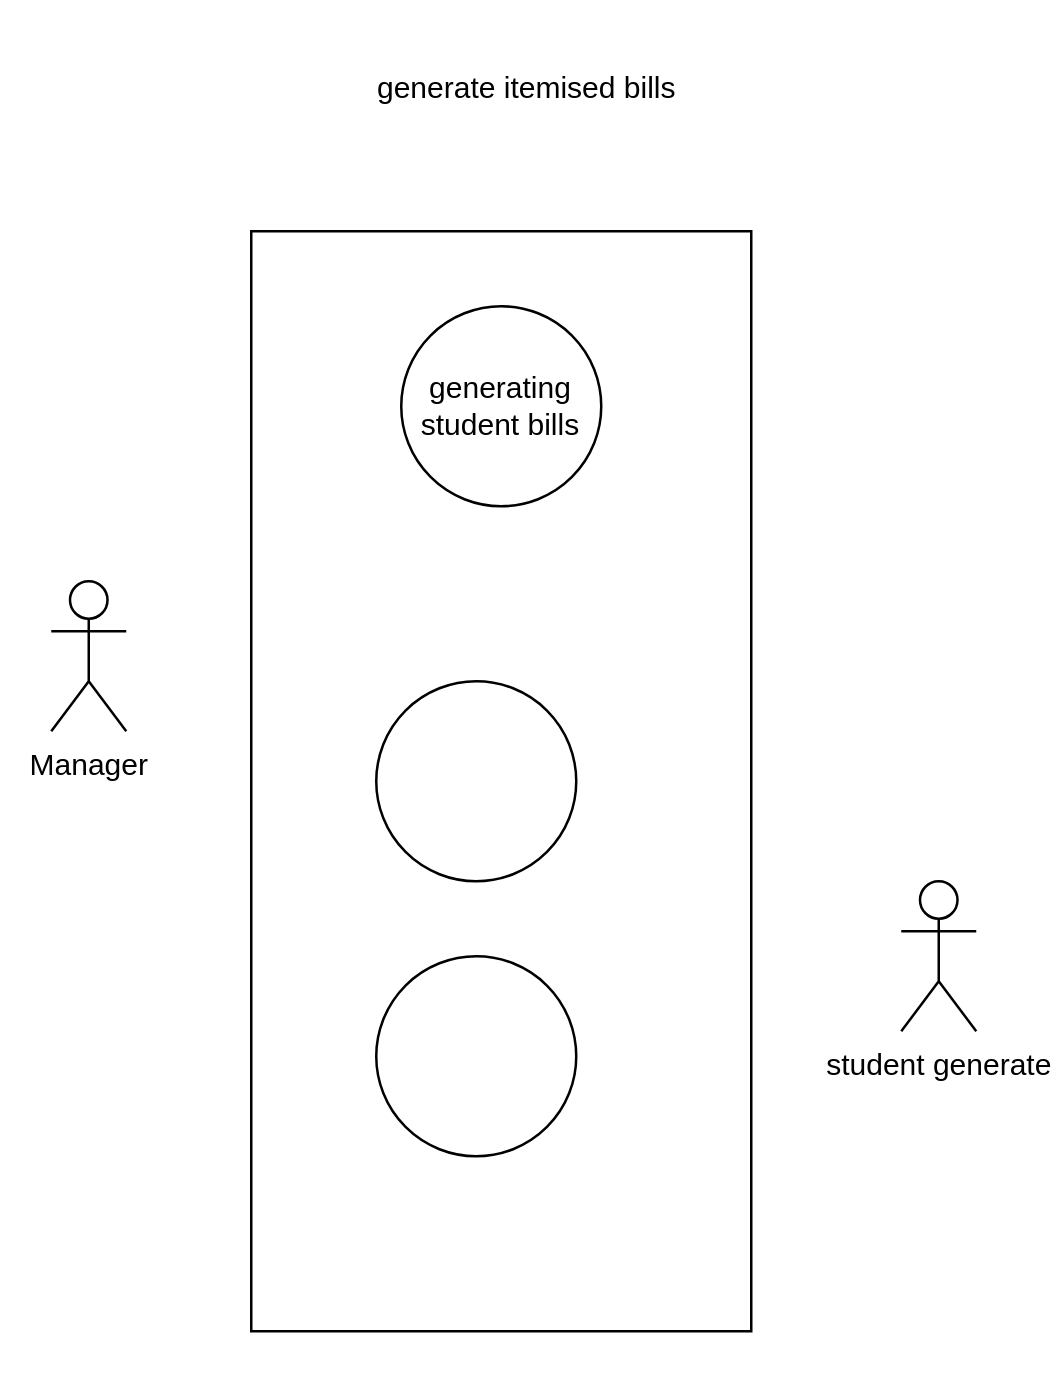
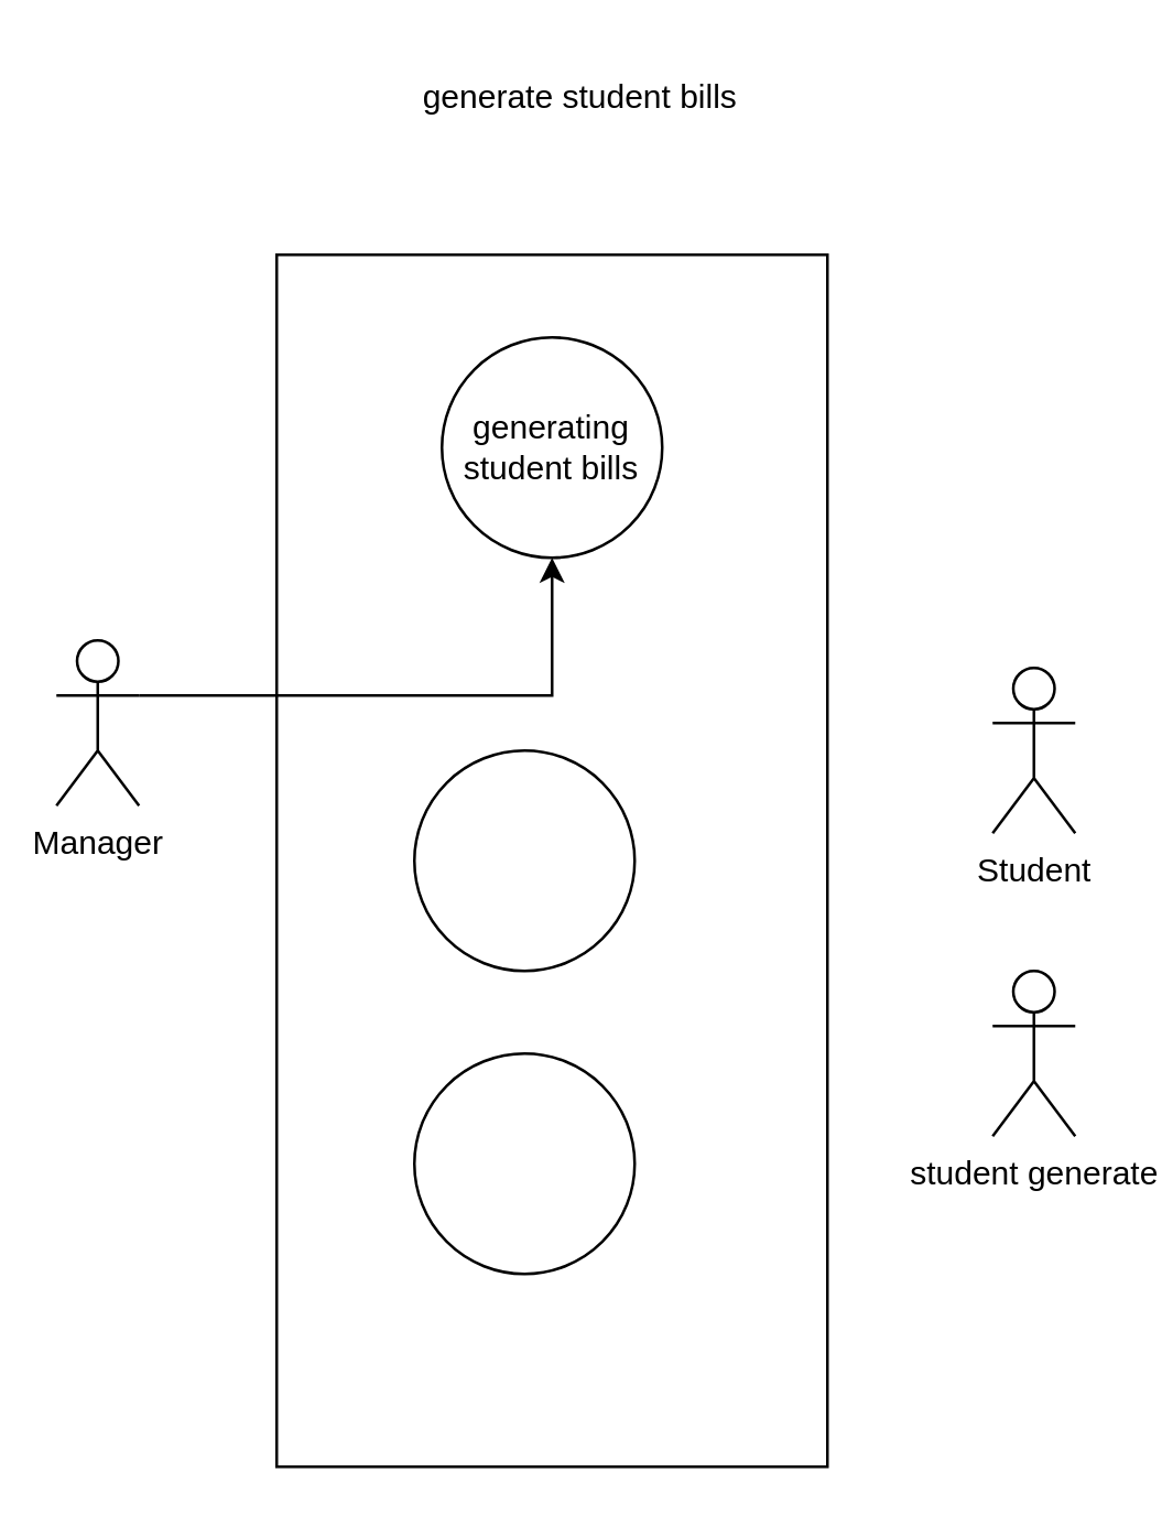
  <mxCell id="0" />
  <mxCell id="1" parent="0" />
  <mxCell id="2" value="" style="rounded=1;whiteSpace=wrap;html=1;" vertex="1" parent="1"><mxGeometry x="140" y="202" width="120" height="60" as="geometry" /></mxCell>
  <mxCell id="3" value="" style="rounded=0;whiteSpace=wrap;html=1;" vertex="1" parent="1"><mxGeometry x="100" y="92" width="200" height="440" as="geometry" /></mxCell>
+ <mxCell id="4" style="edgeStyle=orthogonalEdgeStyle;rounded=0;orthogonalLoop=1;jettySize=auto;html=1;exitX=1;exitY=0.333;exitDx=0;exitDy=0;exitPerimeter=0;" edge="1" parent="1" source="5" target="6"><mxGeometry relative="1" as="geometry" /></mxCell>
  <mxCell id="5" value="Manager" style="shape=umlActor;verticalLabelPosition=bottom;verticalAlign=top;html=1;outlineConnect=0;" vertex="1" parent="1"><mxGeometry x="20" y="232" width="30" height="60" as="geometry" /></mxCell>
  <mxCell id="6" value="generating student bills" style="ellipse;whiteSpace=wrap;html=1;aspect=fixed;" vertex="1" parent="1"><mxGeometry x="160" y="122" width="80" height="80" as="geometry" /></mxCell>
+ <mxCell id="7" value="Student" style="shape=umlActor;verticalLabelPosition=bottom;verticalAlign=top;html=1;outlineConnect=0;" vertex="1" parent="1"><mxGeometry x="360" y="242" width="30" height="60" as="geometry" /></mxCell>
  <mxCell id="8" value="" style="ellipse;whiteSpace=wrap;html=1;aspect=fixed;" vertex="1" parent="1"><mxGeometry x="150" y="272" width="80" height="80" as="geometry" /></mxCell>
  <mxCell id="9" value="" style="ellipse;whiteSpace=wrap;html=1;aspect=fixed;" vertex="1" parent="1"><mxGeometry x="150" y="382" width="80" height="80" as="geometry" /></mxCell>
- <mxCell id="10" value="generate itemised bills" style="text;html=1;align=center;verticalAlign=middle;resizable=0;points=[];autosize=1;strokeColor=none;fillColor=none;" vertex="1" parent="1"><mxGeometry x="140" y="20" width="140" height="30" as="geometry" /></mxCell>
+ <mxCell id="10" value="generate student bills" style="text;html=1;align=center;verticalAlign=middle;resizable=0;points=[];autosize=1;strokeColor=none;fillColor=none;" vertex="1" parent="1"><mxGeometry x="140" y="20" width="140" height="30" as="geometry" /></mxCell>
  <mxCell id="11" value="student generate" style="shape=umlActor;verticalLabelPosition=bottom;verticalAlign=top;html=1;outlineConnect=0;" vertex="1" parent="1"><mxGeometry x="360" y="352" width="30" height="60" as="geometry" /></mxCell>
